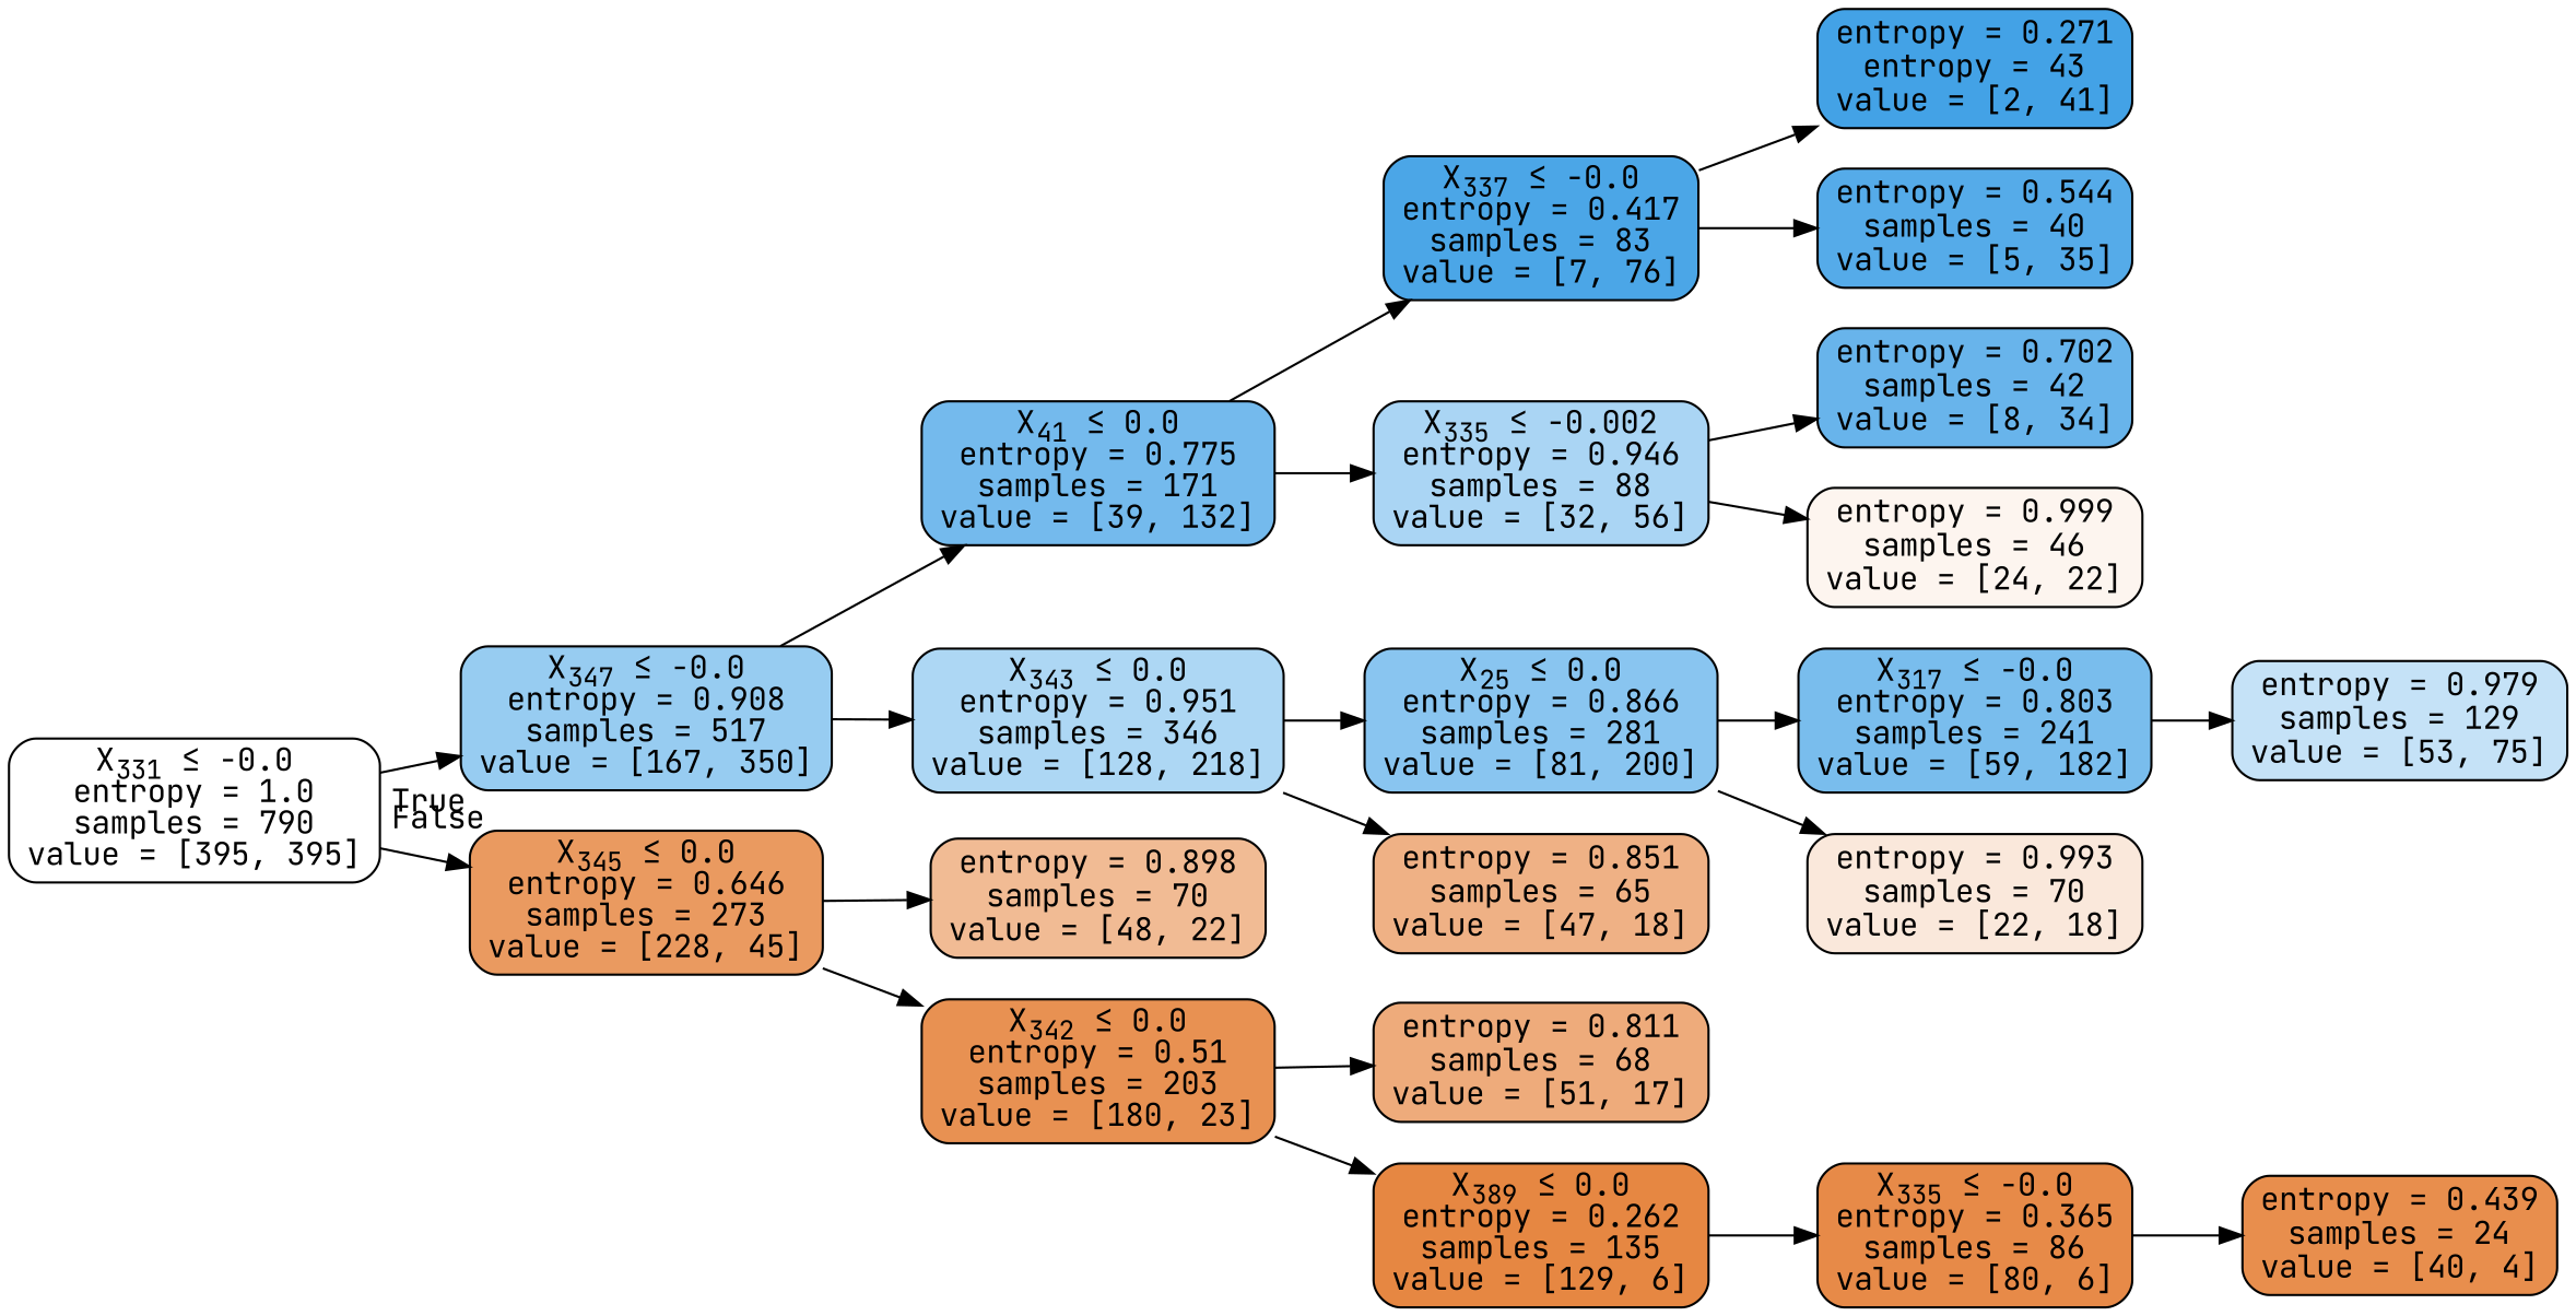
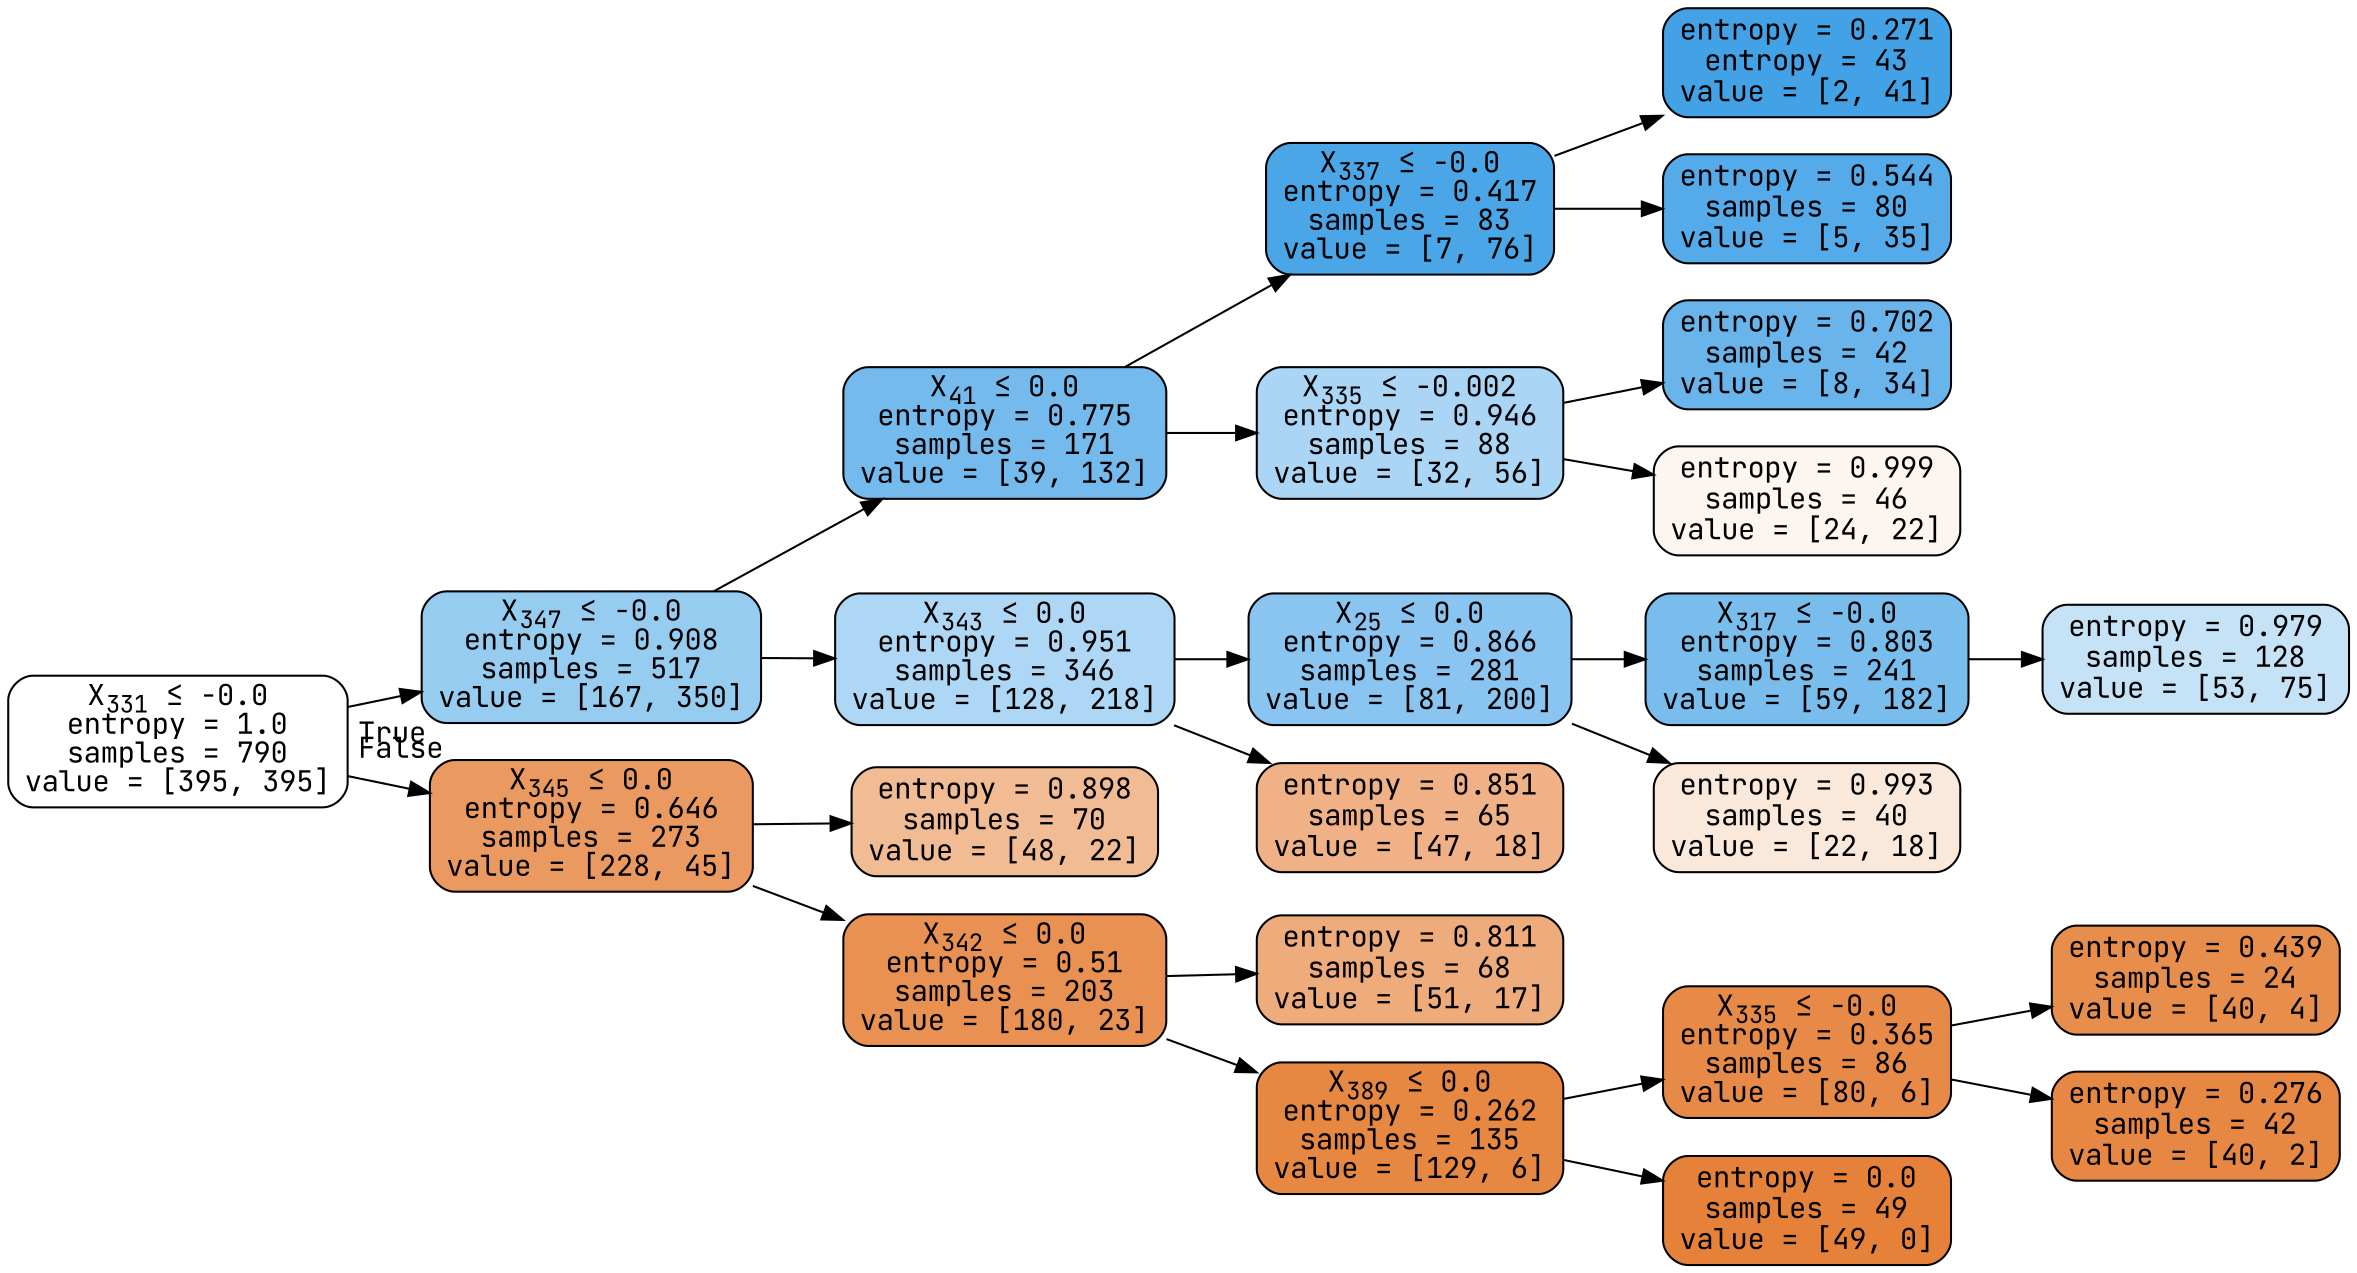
  digraph {
    fontname="JetBrains Mono"
    rankdir=LR
    node [color=black fontname="JetBrains Mono" shape=box style="filled, rounded"]
    edge [fontname="JetBrains Mono"]
    n1 [fillcolor="#ffffff" label=<X<SUB>331</SUB> &le; -0.0<br/>entropy = 1.0<br/>samples = 790<br/>value = [395, 395]>]
    n2 [fillcolor="#97ccf1" label=<X<SUB>347</SUB> &le; -0.0<br/>entropy = 0.908<br/>samples = 517<br/>value = [167, 350]>]
    n3 [fillcolor="#ea9a60" label=<X<SUB>345</SUB> &le; 0.0<br/>entropy = 0.646<br/>samples = 273<br/>value = [228, 45]>]
    n4 [fillcolor="#74baed" label=<X<SUB>41</SUB> &le; 0.0<br/>entropy = 0.775<br/>samples = 171<br/>value = [39, 132]>]
    n5 [fillcolor="#add7f4" label=<X<SUB>343</SUB> &le; 0.0<br/>entropy = 0.951<br/>samples = 346<br/>value = [128, 218]>]
    n6 [fillcolor="#f1bb94" label=<entropy = 0.898<br/>samples = 70<br/>value = [48, 22]>]
    n7 [fillcolor="#e89152" label=<X<SUB>342</SUB> &le; 0.0<br/>entropy = 0.51<br/>samples = 203<br/>value = [180, 23]>]
    n8 [fillcolor="#4ba6e7" label=<X<SUB>337</SUB> &le; -0.0<br/>entropy = 0.417<br/>samples = 83<br/>value = [7, 76]>]
    n9 [fillcolor="#aad5f4" label=<X<SUB>335</SUB> &le; -0.002<br/>entropy = 0.946<br/>samples = 88<br/>value = [32, 56]>]
    n10 [fillcolor="#89c5f0" label=<X<SUB>25</SUB> &le; 0.0<br/>entropy = 0.866<br/>samples = 281<br/>value = [81, 200]>]
    n11 [fillcolor="#efb185" label=<entropy = 0.851<br/>samples = 65<br/>value = [47, 18]>]
    n12 [fillcolor="#43a2e6" label=<entropy = 0.271<br/>entropy = 43<br/>value = [2, 41]>]
-   n13 [fillcolor="#55abe9" label=<entropy = 0.544<br/>samples = 40<br/>value = [5, 35]>]
+   n13 [fillcolor="#55abe9" label=<entropy = 0.544<br/>samples = 80<br/>value = [5, 35]>]
    n14 [fillcolor="#68b4eb" label=<entropy = 0.702<br/>samples = 42<br/>value = [8, 34]>]
    n15 [fillcolor="#fdf5ef" label=<entropy = 0.999<br/>samples = 46<br/>value = [24, 22]>]
    n16 [fillcolor="#79bded" label=<X<SUB>317</SUB> &le; -0.0<br/>entropy = 0.803<br/>samples = 241<br/>value = [59, 182]>]
-   n17 [fillcolor="#fae8db" label=<entropy = 0.993<br/>samples = 70<br/>value = [22, 18]>]
-   n18 [fillcolor="#c5e2f7" label=<entropy = 0.979<br/>samples = 129<br/>value = [53, 75]>]
+   n17 [fillcolor="#fae8db" label=<entropy = 0.993<br/>samples = 40<br/>value = [22, 18]>]
+   n18 [fillcolor="#c5e2f7" label=<entropy = 0.979<br/>samples = 128<br/>value = [53, 75]>]
    n19 [fillcolor="#eeab7b" label=<entropy = 0.811<br/>samples = 68<br/>value = [51, 17]>]
    n20 [fillcolor="#e68742" label=<X<SUB>389</SUB> &le; 0.0<br/>entropy = 0.262<br/>samples = 135<br/>value = [129, 6]>]
    n21 [fillcolor="#e78a48" label=<X<SUB>335</SUB> &le; -0.0<br/>entropy = 0.365<br/>samples = 86<br/>value = [80, 6]>]
+   n22 [fillcolor="#e58139" label=<entropy = 0.0<br/>samples = 49<br/>value = [49, 0]>]
    n23 [fillcolor="#e88e4d" label=<entropy = 0.439<br/>samples = 24<br/>value = [40, 4]>]
+   n24 [fillcolor="#e68743" label=<entropy = 0.276<br/>samples = 42<br/>value = [40, 2]>]
    n1 -> n2 [headlabel=True labelangle=45 labeldistance=2.5]
    n1 -> n3 [headlabel=False labelangle=-45 labeldistance=2.5]
    n2 -> n4
    n2 -> n5
    n3 -> n6
    n3 -> n7
    n4 -> n8
    n4 -> n9
    n5 -> n10
    n5 -> n11
    n7 -> n19
    n7 -> n20
    n8 -> n12
    n8 -> n13
    n9 -> n14
    n9 -> n15
    n10 -> n16
    n10 -> n17
    n16 -> n18
    n20 -> n21
+   n20 -> n22
    n21 -> n23
+   n21 -> n24
  }
